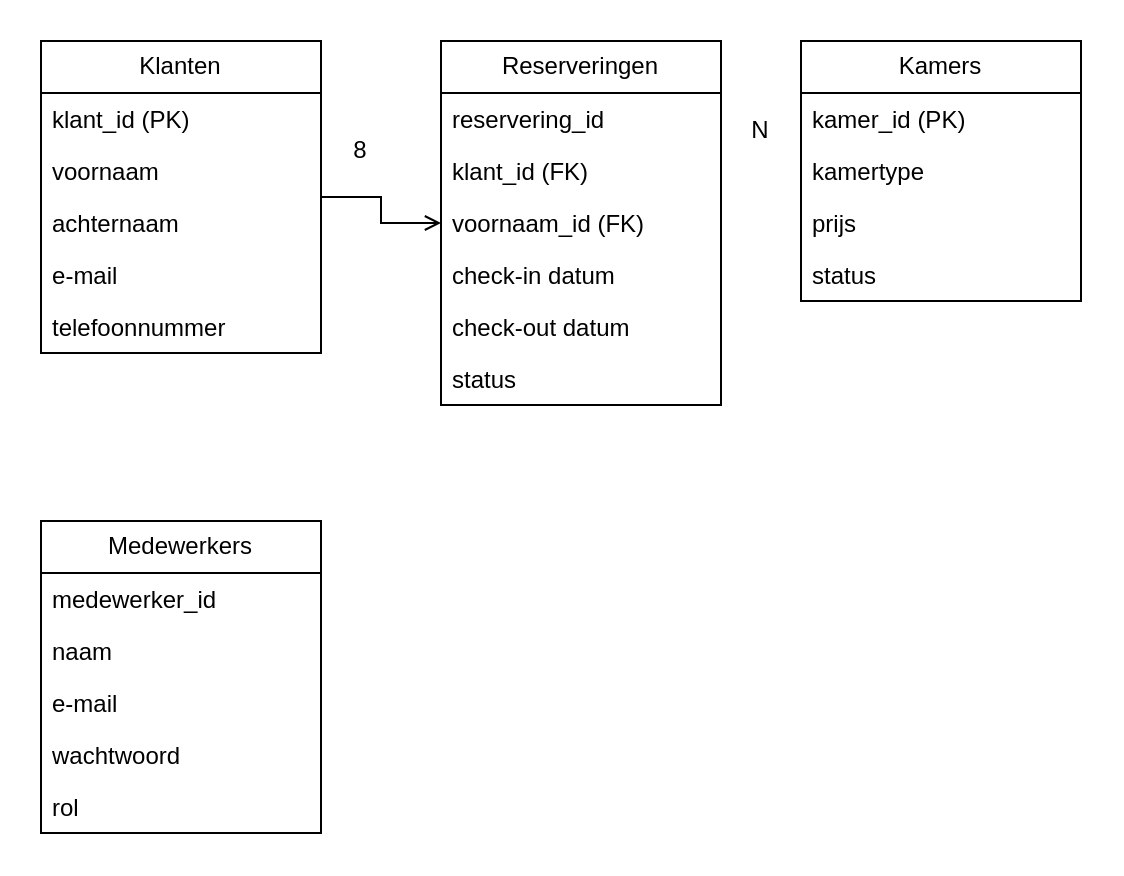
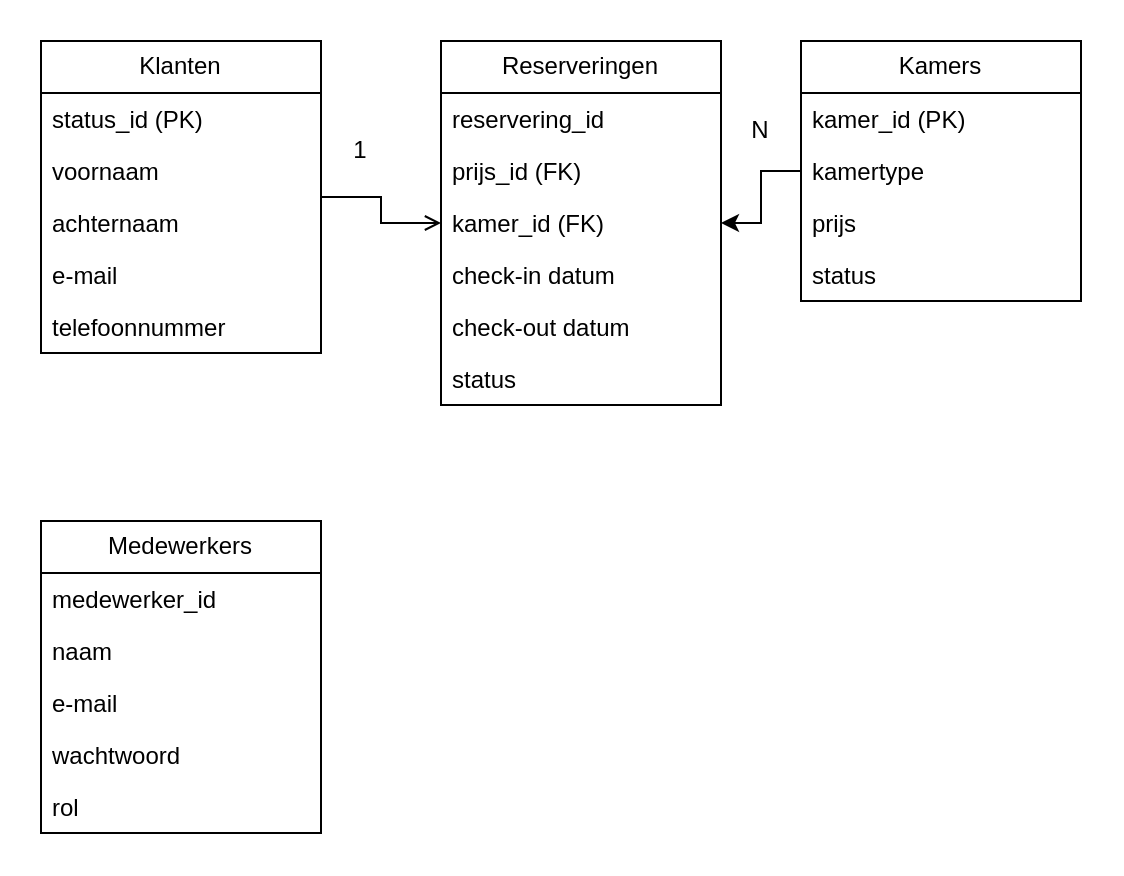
  <mxCell id="0" />
  <mxCell id="1" parent="0" />
  <mxCell id="2" style="edgeStyle=orthogonalEdgeStyle;rounded=0;orthogonalLoop=1;jettySize=auto;html=1;endArrow=open;" parent="1" source="3" target="9" edge="1"><mxGeometry relative="1" as="geometry" /></mxCell>
  <mxCell id="3" value="Klanten" style="swimlane;fontStyle=0;childLayout=stackLayout;horizontal=1;startSize=26;fillColor=none;horizontalStack=0;resizeParent=1;resizeParentMax=0;resizeLast=0;collapsible=1;marginBottom=0;whiteSpace=wrap;html=1;" parent="1" vertex="1"><mxGeometry x="20" y="20" width="140" height="156" as="geometry" /></mxCell>
- <mxCell id="4" value="klant_id (PK)" style="text;strokeColor=none;fillColor=none;align=left;verticalAlign=top;spacingLeft=4;spacingRight=4;overflow=hidden;rotatable=0;points=[[0,0.5],[1,0.5]];portConstraint=eastwest;whiteSpace=wrap;html=1;" parent="3" vertex="1"><mxGeometry y="26" width="140" height="26" as="geometry" /></mxCell>
+ <mxCell id="4" value="status_id (PK)" style="text;strokeColor=none;fillColor=none;align=left;verticalAlign=top;spacingLeft=4;spacingRight=4;overflow=hidden;rotatable=0;points=[[0,0.5],[1,0.5]];portConstraint=eastwest;whiteSpace=wrap;html=1;" parent="3" vertex="1"><mxGeometry y="26" width="140" height="26" as="geometry" /></mxCell>
  <mxCell id="5" value="voornaam       " style="text;strokeColor=none;fillColor=none;align=left;verticalAlign=top;spacingLeft=4;spacingRight=4;overflow=hidden;rotatable=0;points=[[0,0.5],[1,0.5]];portConstraint=eastwest;whiteSpace=wrap;html=1;" parent="3" vertex="1"><mxGeometry y="52" width="140" height="26" as="geometry" /></mxCell>
  <mxCell id="6" value="achternaam     " style="text;strokeColor=none;fillColor=none;align=left;verticalAlign=top;spacingLeft=4;spacingRight=4;overflow=hidden;rotatable=0;points=[[0,0.5],[1,0.5]];portConstraint=eastwest;whiteSpace=wrap;html=1;" parent="3" vertex="1"><mxGeometry y="78" width="140" height="26" as="geometry" /></mxCell>
  <mxCell id="7" value="e&lt;span class=&quot;hljs-operator&quot;&gt;-&lt;/span&gt;mail" style="text;strokeColor=none;fillColor=none;align=left;verticalAlign=top;spacingLeft=4;spacingRight=4;overflow=hidden;rotatable=0;points=[[0,0.5],[1,0.5]];portConstraint=eastwest;whiteSpace=wrap;html=1;" parent="3" vertex="1"><mxGeometry y="104" width="140" height="26" as="geometry" /></mxCell>
  <mxCell id="8" value="telefoonnummer&amp;nbsp;" style="text;strokeColor=none;fillColor=none;align=left;verticalAlign=top;spacingLeft=4;spacingRight=4;overflow=hidden;rotatable=0;points=[[0,0.5],[1,0.5]];portConstraint=eastwest;whiteSpace=wrap;html=1;" parent="3" vertex="1"><mxGeometry y="130" width="140" height="26" as="geometry" /></mxCell>
  <mxCell id="9" value="Reserveringen  " style="swimlane;fontStyle=0;childLayout=stackLayout;horizontal=1;startSize=26;fillColor=none;horizontalStack=0;resizeParent=1;resizeParentMax=0;resizeLast=0;collapsible=1;marginBottom=0;whiteSpace=wrap;html=1;" parent="1" vertex="1"><mxGeometry x="220" y="20" width="140" height="182" as="geometry" /></mxCell>
  <mxCell id="10" value="reservering_id " style="text;strokeColor=none;fillColor=none;align=left;verticalAlign=top;spacingLeft=4;spacingRight=4;overflow=hidden;rotatable=0;points=[[0,0.5],[1,0.5]];portConstraint=eastwest;whiteSpace=wrap;html=1;" parent="9" vertex="1"><mxGeometry y="26" width="140" height="26" as="geometry" /></mxCell>
- <mxCell id="11" value="klant_id (FK)" style="text;strokeColor=none;fillColor=none;align=left;verticalAlign=top;spacingLeft=4;spacingRight=4;overflow=hidden;rotatable=0;points=[[0,0.5],[1,0.5]];portConstraint=eastwest;whiteSpace=wrap;html=1;" parent="9" vertex="1"><mxGeometry y="52" width="140" height="26" as="geometry" /></mxCell>
- <mxCell id="12" value="voornaam_id (FK)" style="text;strokeColor=none;fillColor=none;align=left;verticalAlign=top;spacingLeft=4;spacingRight=4;overflow=hidden;rotatable=0;points=[[0,0.5],[1,0.5]];portConstraint=eastwest;whiteSpace=wrap;html=1;" parent="9" vertex="1"><mxGeometry y="78" width="140" height="26" as="geometry" /></mxCell>
+ <mxCell id="11" value="prijs_id (FK)" style="text;strokeColor=none;fillColor=none;align=left;verticalAlign=top;spacingLeft=4;spacingRight=4;overflow=hidden;rotatable=0;points=[[0,0.5],[1,0.5]];portConstraint=eastwest;whiteSpace=wrap;html=1;" parent="9" vertex="1"><mxGeometry y="52" width="140" height="26" as="geometry" /></mxCell>
+ <mxCell id="12" value="kamer_id (FK)" style="text;strokeColor=none;fillColor=none;align=left;verticalAlign=top;spacingLeft=4;spacingRight=4;overflow=hidden;rotatable=0;points=[[0,0.5],[1,0.5]];portConstraint=eastwest;whiteSpace=wrap;html=1;" parent="9" vertex="1"><mxGeometry y="78" width="140" height="26" as="geometry" /></mxCell>
  <mxCell id="13" value="&lt;span class=&quot;hljs-keyword&quot;&gt;check&lt;/span&gt;&lt;span class=&quot;hljs-operator&quot;&gt;-&lt;/span&gt;&lt;span class=&quot;hljs-keyword&quot;&gt;in&lt;/span&gt; datum" style="text;strokeColor=none;fillColor=none;align=left;verticalAlign=top;spacingLeft=4;spacingRight=4;overflow=hidden;rotatable=0;points=[[0,0.5],[1,0.5]];portConstraint=eastwest;whiteSpace=wrap;html=1;" parent="9" vertex="1"><mxGeometry y="104" width="140" height="26" as="geometry" /></mxCell>
  <mxCell id="14" value="&lt;span class=&quot;hljs-keyword&quot;&gt;check&lt;/span&gt;&lt;span class=&quot;hljs-operator&quot;&gt;-&lt;/span&gt;&lt;span class=&quot;hljs-keyword&quot;&gt;out&lt;/span&gt; datum" style="text;strokeColor=none;fillColor=none;align=left;verticalAlign=top;spacingLeft=4;spacingRight=4;overflow=hidden;rotatable=0;points=[[0,0.5],[1,0.5]];portConstraint=eastwest;whiteSpace=wrap;html=1;" parent="9" vertex="1"><mxGeometry y="130" width="140" height="26" as="geometry" /></mxCell>
  <mxCell id="15" value="status&amp;nbsp; &amp;nbsp; &amp;nbsp; &amp;nbsp; &amp;nbsp;" style="text;strokeColor=none;fillColor=none;align=left;verticalAlign=top;spacingLeft=4;spacingRight=4;overflow=hidden;rotatable=0;points=[[0,0.5],[1,0.5]];portConstraint=eastwest;whiteSpace=wrap;html=1;" parent="9" vertex="1"><mxGeometry y="156" width="140" height="26" as="geometry" /></mxCell>
- <mxCell id="16" value="8" style="text;html=1;align=center;verticalAlign=middle;whiteSpace=wrap;rounded=0;" parent="1" vertex="1"><mxGeometry x="150" y="60" width="60" height="30" as="geometry" /></mxCell>
+ <mxCell id="16" value="1" style="text;html=1;align=center;verticalAlign=middle;whiteSpace=wrap;rounded=0;" parent="1" vertex="1"><mxGeometry x="150" y="60" width="60" height="30" as="geometry" /></mxCell>
+ <mxCell id="17" style="edgeStyle=orthogonalEdgeStyle;rounded=0;orthogonalLoop=1;jettySize=auto;html=1;" parent="1" source="18" target="9" edge="1"><mxGeometry relative="1" as="geometry" /></mxCell>
  <mxCell id="18" value="Kamers     " style="swimlane;fontStyle=0;childLayout=stackLayout;horizontal=1;startSize=26;fillColor=none;horizontalStack=0;resizeParent=1;resizeParentMax=0;resizeLast=0;collapsible=1;marginBottom=0;whiteSpace=wrap;html=1;" parent="1" vertex="1"><mxGeometry x="400" y="20" width="140" height="130" as="geometry" /></mxCell>
  <mxCell id="19" value="kamer_id (PK)" style="text;strokeColor=none;fillColor=none;align=left;verticalAlign=top;spacingLeft=4;spacingRight=4;overflow=hidden;rotatable=0;points=[[0,0.5],[1,0.5]];portConstraint=eastwest;whiteSpace=wrap;html=1;" parent="18" vertex="1"><mxGeometry y="26" width="140" height="26" as="geometry" /></mxCell>
  <mxCell id="20" value="kamertype      " style="text;strokeColor=none;fillColor=none;align=left;verticalAlign=top;spacingLeft=4;spacingRight=4;overflow=hidden;rotatable=0;points=[[0,0.5],[1,0.5]];portConstraint=eastwest;whiteSpace=wrap;html=1;" parent="18" vertex="1"><mxGeometry y="52" width="140" height="26" as="geometry" /></mxCell>
  <mxCell id="21" value="prijs          " style="text;strokeColor=none;fillColor=none;align=left;verticalAlign=top;spacingLeft=4;spacingRight=4;overflow=hidden;rotatable=0;points=[[0,0.5],[1,0.5]];portConstraint=eastwest;whiteSpace=wrap;html=1;" parent="18" vertex="1"><mxGeometry y="78" width="140" height="26" as="geometry" /></mxCell>
  <mxCell id="22" value="status                   " style="text;strokeColor=none;fillColor=none;align=left;verticalAlign=top;spacingLeft=4;spacingRight=4;overflow=hidden;rotatable=0;points=[[0,0.5],[1,0.5]];portConstraint=eastwest;whiteSpace=wrap;html=1;" parent="18" vertex="1"><mxGeometry y="104" width="140" height="26" as="geometry" /></mxCell>
  <mxCell id="23" value="N" style="text;html=1;align=center;verticalAlign=middle;whiteSpace=wrap;rounded=0;" parent="1" vertex="1"><mxGeometry x="350" y="50" width="60" height="30" as="geometry" /></mxCell>
  <mxCell id="24" value="Medewerkers  " style="swimlane;fontStyle=0;childLayout=stackLayout;horizontal=1;startSize=26;fillColor=none;horizontalStack=0;resizeParent=1;resizeParentMax=0;resizeLast=0;collapsible=1;marginBottom=0;whiteSpace=wrap;html=1;" parent="1" vertex="1"><mxGeometry x="20" y="260" width="140" height="156" as="geometry" /></mxCell>
  <mxCell id="25" value="medewerker_id  " style="text;strokeColor=none;fillColor=none;align=left;verticalAlign=top;spacingLeft=4;spacingRight=4;overflow=hidden;rotatable=0;points=[[0,0.5],[1,0.5]];portConstraint=eastwest;whiteSpace=wrap;html=1;" parent="24" vertex="1"><mxGeometry y="26" width="140" height="26" as="geometry" /></mxCell>
  <mxCell id="26" value="naam          " style="text;strokeColor=none;fillColor=none;align=left;verticalAlign=top;spacingLeft=4;spacingRight=4;overflow=hidden;rotatable=0;points=[[0,0.5],[1,0.5]];portConstraint=eastwest;whiteSpace=wrap;html=1;" parent="24" vertex="1"><mxGeometry y="52" width="140" height="26" as="geometry" /></mxCell>
  <mxCell id="27" value="e-mail&amp;nbsp; &amp;nbsp; &amp;nbsp; &amp;nbsp; &amp;nbsp;&amp;nbsp;" style="text;strokeColor=none;fillColor=none;align=left;verticalAlign=top;spacingLeft=4;spacingRight=4;overflow=hidden;rotatable=0;points=[[0,0.5],[1,0.5]];portConstraint=eastwest;whiteSpace=wrap;html=1;" parent="24" vertex="1"><mxGeometry y="78" width="140" height="26" as="geometry" /></mxCell>
  <mxCell id="28" value="wachtwoord&amp;nbsp; &amp;nbsp;&amp;nbsp;" style="text;strokeColor=none;fillColor=none;align=left;verticalAlign=top;spacingLeft=4;spacingRight=4;overflow=hidden;rotatable=0;points=[[0,0.5],[1,0.5]];portConstraint=eastwest;whiteSpace=wrap;html=1;" parent="24" vertex="1"><mxGeometry y="104" width="140" height="26" as="geometry" /></mxCell>
  <mxCell id="29" value="rol          " style="text;strokeColor=none;fillColor=none;align=left;verticalAlign=top;spacingLeft=4;spacingRight=4;overflow=hidden;rotatable=0;points=[[0,0.5],[1,0.5]];portConstraint=eastwest;whiteSpace=wrap;html=1;" parent="24" vertex="1"><mxGeometry y="130" width="140" height="26" as="geometry" /></mxCell>
